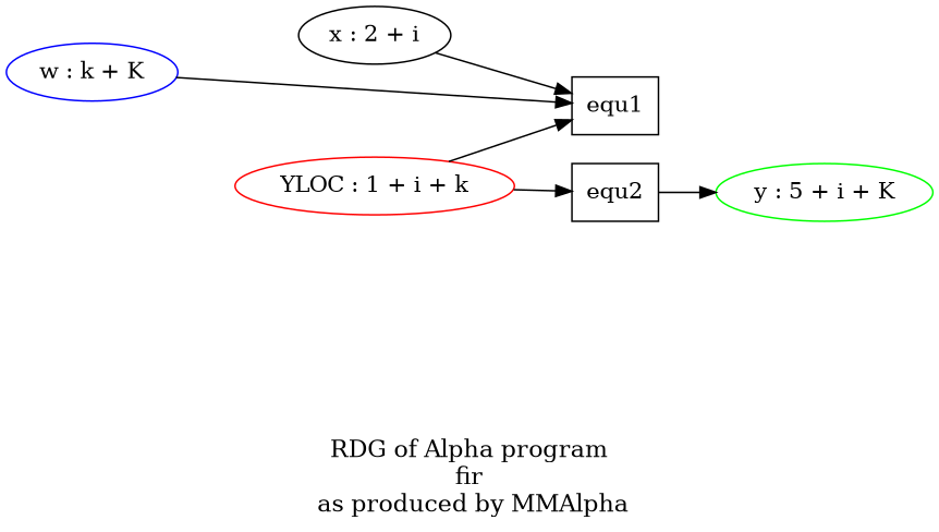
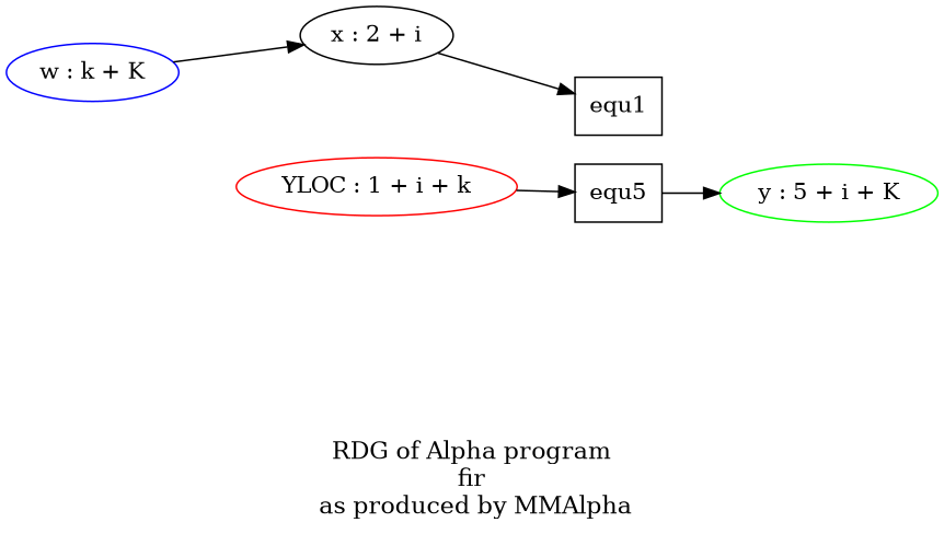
  digraph {
    fontsize=15
    label="\n\nRDG of Alpha program\nfir\n as produced by MMAlpha"
    rankdir=LR
    node [color=black shape=ellipse]
    n1 [label="x : 2 + i"]
    equ1 [shape=rectangle]
    n3 [color=blue label="w : k + K"]
    n4 [color=green label="y : 5 + i + K"]
    n5 [color=red label="YLOC : 1 + i + k"]
-   equ2 [shape=rectangle]
+   equ2 [shape=rectangle label=equ5]
    n1 -> equ1
-   n3 -> equ1
-   n5 -> equ1
+   n3 -> n1
    n5 -> equ2
    equ2 -> n4
  }
